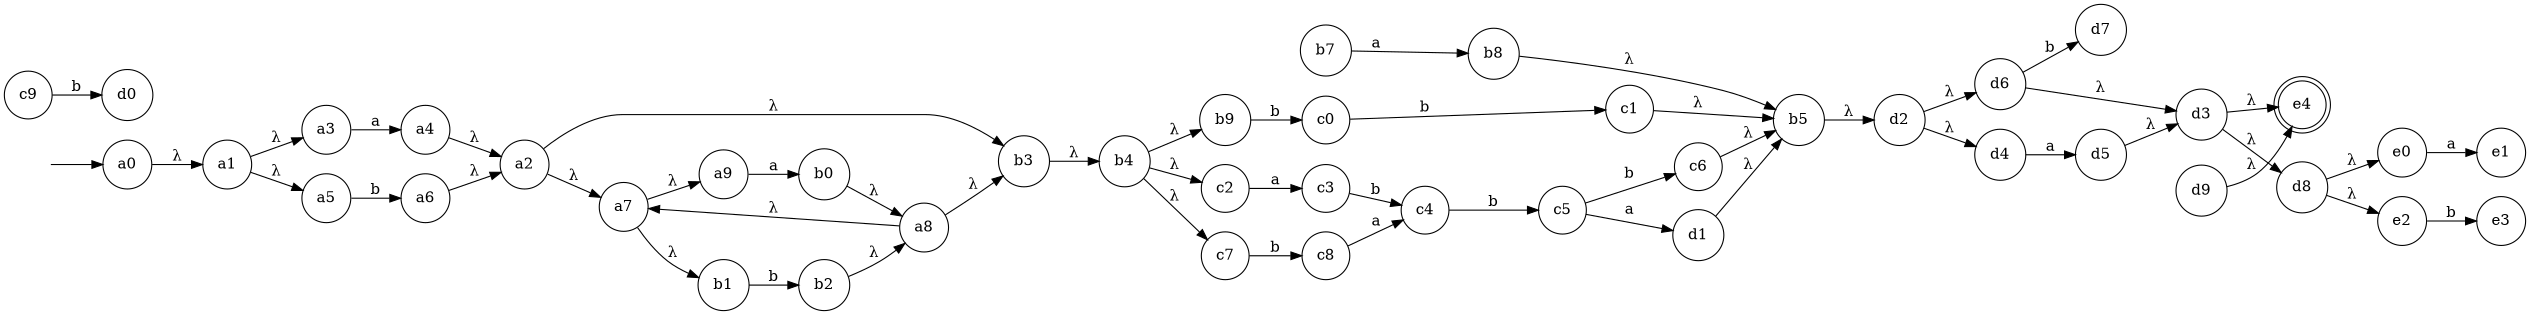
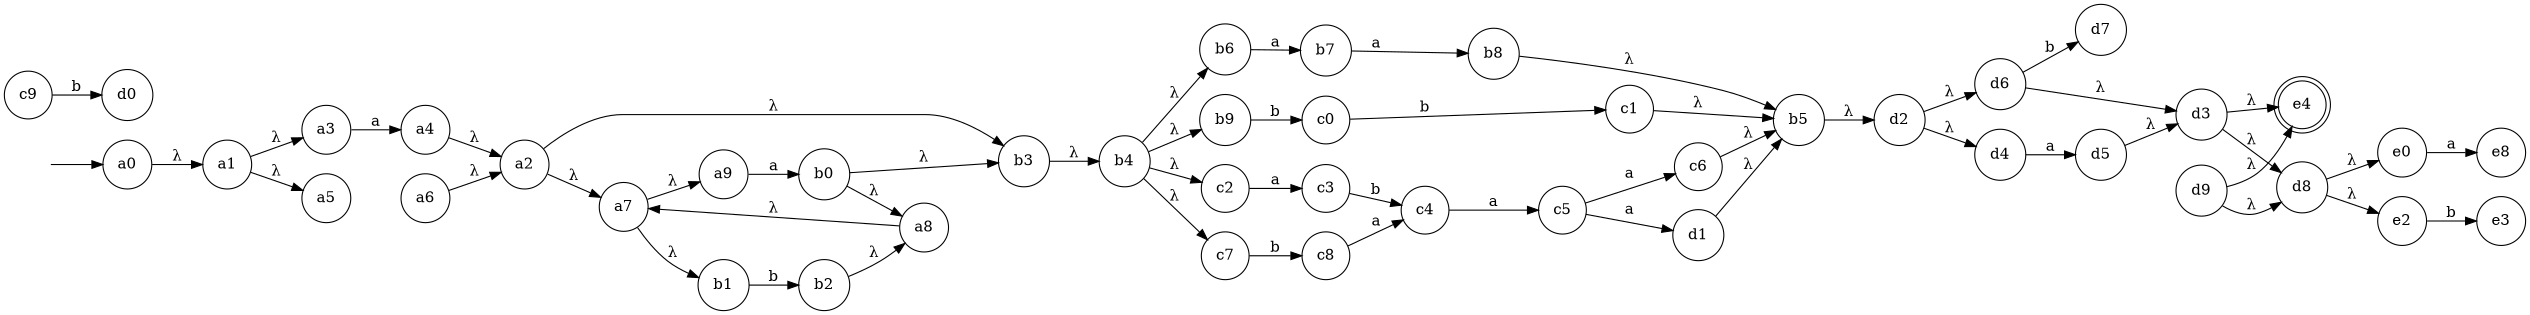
  digraph {
    rankdir=LR
    node [margin=0.1 shape=circle]
    e4 [margin=0 shape=doublecircle]
    " " [color=white width=0]
    a0
    a1
    a3
    a5
    a4
    a6
    a2
    a7
    b3
    a9
    b1
    b4
    b0
    b2
+   b6
    b9
    c2
    c7
    a8
    b7
    c0
    c3
    c8
    b8
    c1
    c4
    b5
    d2
    d4
    d6
    d5
    d7
    d3
    c5
    c6
    d1
    c9
    d0
    d8
    e0
    e2
-   e1
+   e1 [label=e8]
    e3
    d9
    " " -> a0
    a0 -> a1 [label=<&#955;>]
    a1 -> a3 [label=<&#955;>]
    a1 -> a5 [label=<&#955;>]
    a3 -> a4 [label=a]
-   a5 -> a6 [label=b]
    a4 -> a2 [label=<&#955;>]
    a6 -> a2 [label=<&#955;>]
    a2 -> a7 [label=<&#955;>]
    a2 -> b3 [label=<&#955;>]
    a7 -> a9 [label=<&#955;>]
    a7 -> b1 [label=<&#955;>]
    b3 -> b4 [label=<&#955;>]
    a9 -> b0 [label=a]
    b1 -> b2 [label=b]
+   b4 -> b6 [label=<&#955;>]
    b4 -> b9 [label=<&#955;>]
    b4 -> c2 [label=<&#955;>]
    b4 -> c7 [label=<&#955;>]
    b0 -> a8 [label=<&#955;>]
    b2 -> a8 [label=<&#955;>]
+   b6 -> b7 [label=a]
    b9 -> c0 [label=b]
    c2 -> c3 [label=a]
    c7 -> c8 [label=b]
    a8 -> a7 [label=<&#955;>]
-   a8 -> b3 [label=<&#955;>]
+   b0 -> b3 [label=<&#955;>]
    b7 -> b8 [label=a]
    c0 -> c1 [label=b]
    c3 -> c4 [label=b]
    c8 -> c4 [label=a]
    b8 -> b5 [label=<&#955;>]
    c1 -> b5 [label=<&#955;>]
-   c4 -> c5 [label=b]
+   c4 -> c5 [label=a]
    b5 -> d2 [label=<&#955;>]
    d2 -> d4 [label=<&#955;>]
    d2 -> d6 [label=<&#955;>]
    d4 -> d5 [label=a]
    d6 -> d7 [label=b]
    d6 -> d3 [label=<&#955;>]
    d5 -> d3 [label=<&#955;>]
    d3 -> e4 [label=<&#955;>]
    d3 -> d8 [label=<&#955;>]
-   c5 -> c6 [label=b]
+   c5 -> c6 [label=a]
    c5 -> d1 [label=a]
    c6 -> b5 [label=<&#955;>]
    d1 -> b5 [label=<&#955;>]
    c9 -> d0 [label=b]
    d8 -> e0 [label=<&#955;>]
    d8 -> e2 [label=<&#955;>]
    e0 -> e1 [label=a]
    e2 -> e3 [label=b]
    d9 -> e4 [label=<&#955;>]
+   d9 -> d8 [label=<&#955;>]
  }
